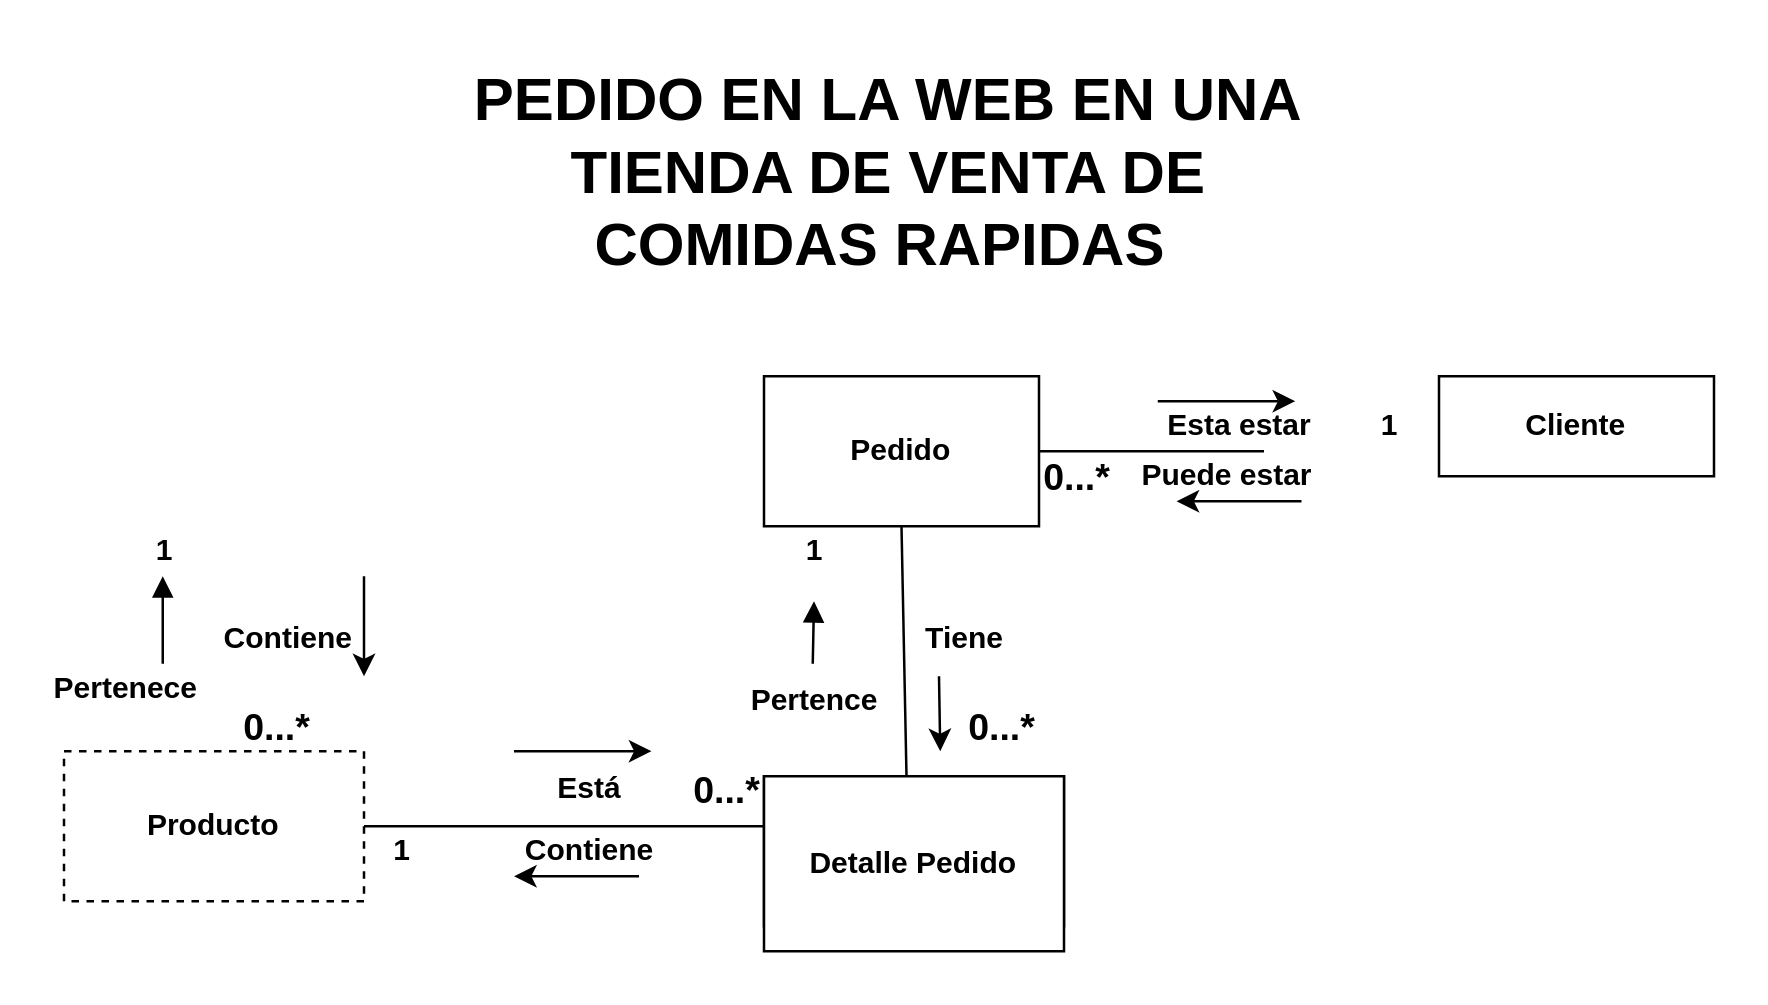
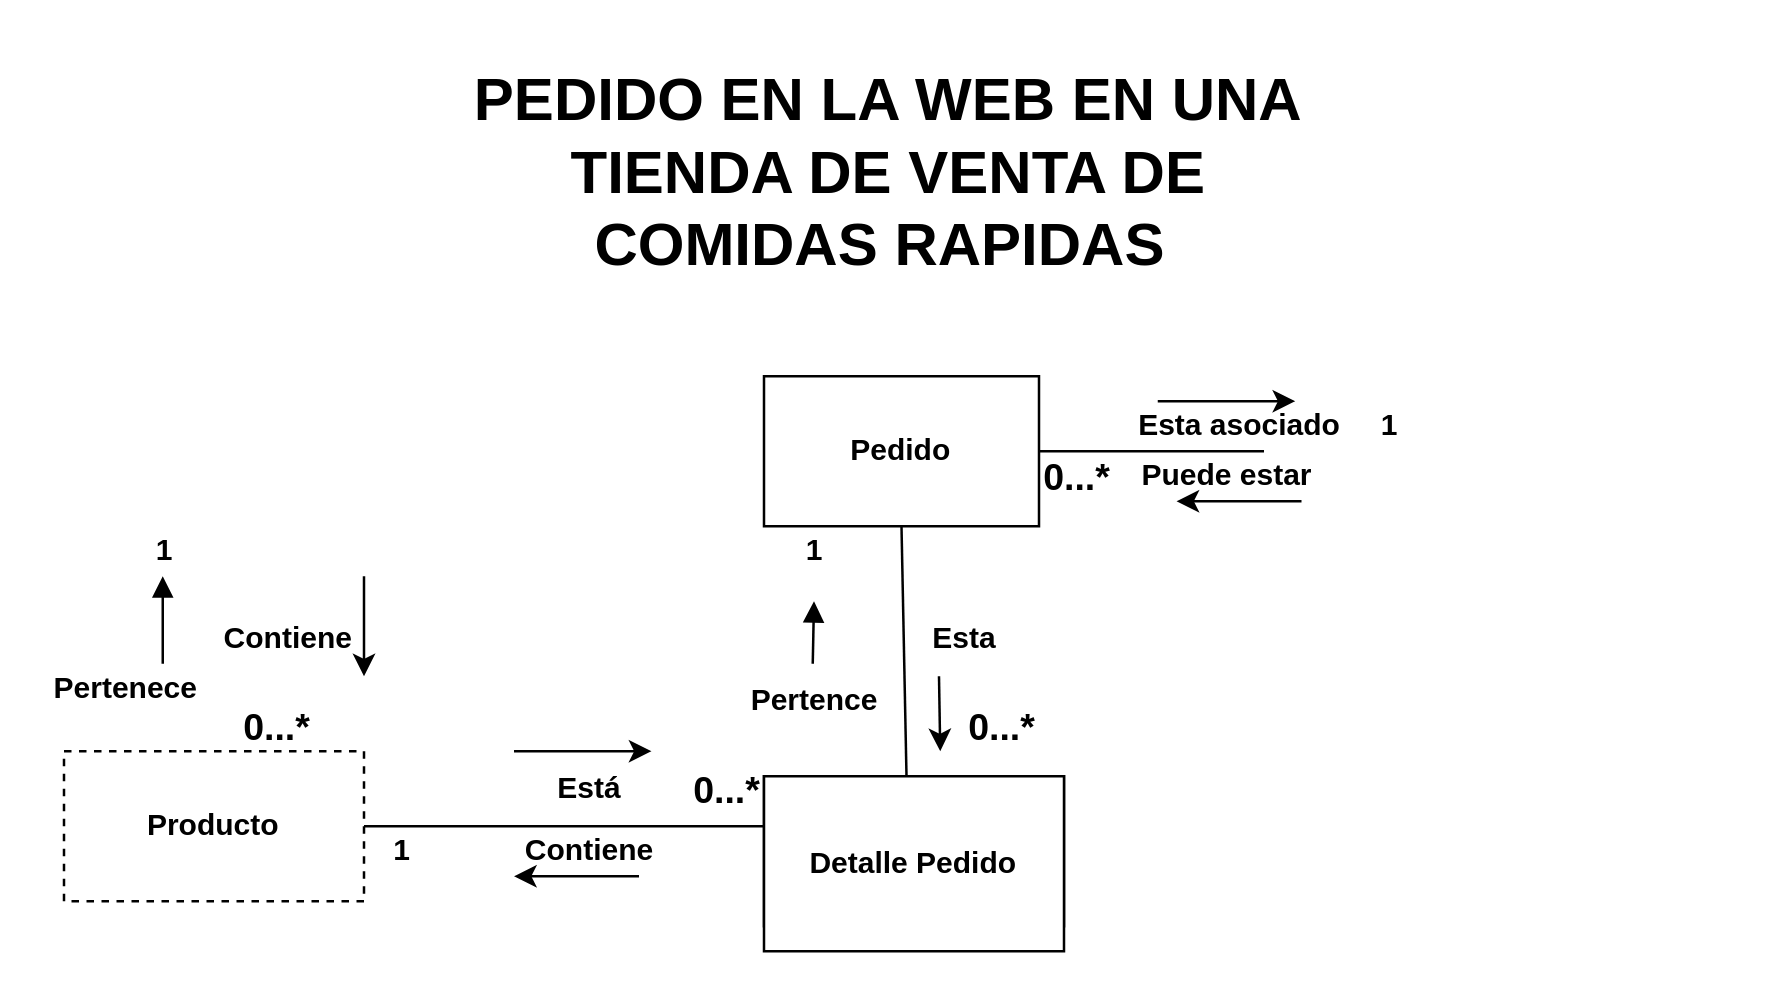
  <mxCell id="0" />
  <mxCell id="1" parent="0" />
  <mxCell id="2" style="edgeStyle=none;rounded=0;orthogonalLoop=1;jettySize=auto;html=1;exitX=1;exitY=0.5;exitDx=0;exitDy=0;endArrow=none;endFill=0;" parent="1" source="3" edge="1"><mxGeometry relative="1" as="geometry"><mxPoint x="305" y="330" as="targetPoint" /></mxGeometry></mxCell>
  <mxCell id="3" value="Producto" style="rounded=0;whiteSpace=wrap;html=1;fontStyle=1;dashed=1;" parent="1" vertex="1"><mxGeometry x="25" y="300" width="120" height="60" as="geometry" /></mxCell>
  <mxCell id="4" value="Pertenece" style="text;html=1;align=center;verticalAlign=middle;whiteSpace=wrap;rounded=0;fontStyle=1" parent="1" vertex="1"><mxGeometry x="20" y="260" width="60" height="30" as="geometry" /></mxCell>
  <mxCell id="5" value="Contiene" style="text;html=1;align=center;verticalAlign=middle;whiteSpace=wrap;rounded=0;fontStyle=1" parent="1" vertex="1"><mxGeometry x="85" y="240" width="60" height="30" as="geometry" /></mxCell>
  <mxCell id="6" value="" style="endArrow=block;html=1;rounded=0;endFill=1;" parent="1" edge="1"><mxGeometry width="50" height="50" relative="1" as="geometry"><mxPoint x="64.5" y="265" as="sourcePoint" /><mxPoint x="64.5" y="230" as="targetPoint" /></mxGeometry></mxCell>
  <mxCell id="7" value="" style="endArrow=classic;html=1;rounded=0;" parent="1" edge="1"><mxGeometry width="50" height="50" relative="1" as="geometry"><mxPoint x="145" y="230" as="sourcePoint" /><mxPoint x="145" y="270" as="targetPoint" /></mxGeometry></mxCell>
  <mxCell id="8" style="edgeStyle=none;rounded=0;orthogonalLoop=1;jettySize=auto;html=1;exitX=0.5;exitY=1;exitDx=0;exitDy=0;endArrow=none;endFill=0;" parent="1" source="9" edge="1"><mxGeometry relative="1" as="geometry"><mxPoint x="362" y="310" as="targetPoint" /></mxGeometry></mxCell>
  <mxCell id="9" value="Pedido" style="rounded=0;whiteSpace=wrap;html=1;fontStyle=1" parent="1" vertex="1"><mxGeometry x="305" y="150" width="110" height="60" as="geometry" /></mxCell>
  <mxCell id="10" value="Detalle Presupuesto" style="rounded=0;whiteSpace=wrap;html=1;" parent="1" vertex="1"><mxGeometry x="305" y="310" width="120" height="60" as="geometry" /></mxCell>
  <mxCell id="11" value="Detalle Pedido" style="rounded=0;whiteSpace=wrap;html=1;fontStyle=1" parent="1" vertex="1"><mxGeometry x="305" y="310" width="120" height="70" as="geometry" /></mxCell>
- <mxCell id="12" value="Cliente" style="rounded=0;whiteSpace=wrap;html=1;fontStyle=1" parent="1" vertex="1"><mxGeometry x="575" y="150" width="110" height="40" as="geometry" /></mxCell>
  <mxCell id="13" style="edgeStyle=none;rounded=0;orthogonalLoop=1;jettySize=auto;html=1;exitX=1;exitY=0.5;exitDx=0;exitDy=0;entryX=0;entryY=0.75;entryDx=0;entryDy=0;endArrow=none;endFill=0;" parent="1" edge="1"><mxGeometry relative="1" as="geometry"><mxPoint x="415" y="180" as="sourcePoint" /><mxPoint x="505" y="180" as="targetPoint" /></mxGeometry></mxCell>
- <mxCell id="14" value="Esta estar" style="text;strokeColor=none;fillColor=none;html=1;fontSize=12;fontStyle=1;verticalAlign=middle;align=center;" parent="1" vertex="1"><mxGeometry x="445" y="150" width="100" height="40" as="geometry" /></mxCell>
+ <mxCell id="14" value="Esta asociado" style="text;strokeColor=none;fillColor=none;html=1;fontSize=12;fontStyle=1;verticalAlign=middle;align=center;" parent="1" vertex="1"><mxGeometry x="445" y="150" width="100" height="40" as="geometry" /></mxCell>
  <mxCell id="15" value="Puede estar" style="text;strokeColor=none;fillColor=none;html=1;fontSize=12;fontStyle=1;verticalAlign=middle;align=center;" parent="1" vertex="1"><mxGeometry x="440" y="170" width="100" height="40" as="geometry" /></mxCell>
  <mxCell id="16" value="1" style="text;strokeColor=none;fillColor=none;html=1;fontSize=12;fontStyle=1;verticalAlign=middle;align=center;" parent="1" vertex="1"><mxGeometry x="540" y="160" width="30" height="20" as="geometry" /></mxCell>
  <mxCell id="17" value="" style="endArrow=classic;html=1;rounded=0;fontSize=12;" parent="1" edge="1"><mxGeometry width="50" height="50" relative="1" as="geometry"><mxPoint x="462.5" y="160" as="sourcePoint" /><mxPoint x="517.5" y="160" as="targetPoint" /><Array as="points"><mxPoint x="462.5" y="160" /></Array></mxGeometry></mxCell>
  <mxCell id="18" value="" style="endArrow=classic;html=1;rounded=0;fontSize=12;" parent="1" edge="1"><mxGeometry width="50" height="50" relative="1" as="geometry"><mxPoint x="520" y="200" as="sourcePoint" /><mxPoint x="470" y="200" as="targetPoint" /></mxGeometry></mxCell>
  <mxCell id="19" value="0...*" style="text;strokeColor=none;fillColor=none;html=1;fontSize=15;fontStyle=1;verticalAlign=middle;align=center;" parent="1" vertex="1"><mxGeometry x="415" y="180" width="30" height="20" as="geometry" /></mxCell>
  <mxCell id="20" value="1" style="text;strokeColor=none;fillColor=none;html=1;fontSize=12;fontStyle=1;verticalAlign=middle;align=center;" parent="1" vertex="1"><mxGeometry x="50" y="210" width="30" height="20" as="geometry" /></mxCell>
  <mxCell id="21" value="0...*" style="text;strokeColor=none;fillColor=none;html=1;fontSize=15;fontStyle=1;verticalAlign=middle;align=center;" parent="1" vertex="1"><mxGeometry x="95" y="280" width="30" height="20" as="geometry" /></mxCell>
  <mxCell id="22" value="Pertence" style="text;strokeColor=none;fillColor=none;html=1;fontSize=12;fontStyle=1;verticalAlign=middle;align=center;" parent="1" vertex="1"><mxGeometry x="275" y="260" width="100" height="40" as="geometry" /></mxCell>
- <mxCell id="23" value="Tiene" style="text;strokeColor=none;fillColor=none;html=1;fontSize=12;fontStyle=1;verticalAlign=middle;align=center;" parent="1" vertex="1"><mxGeometry x="335" y="235" width="100" height="40" as="geometry" /></mxCell>
+ <mxCell id="23" value="Esta" style="text;strokeColor=none;fillColor=none;html=1;fontSize=12;fontStyle=1;verticalAlign=middle;align=center;" parent="1" vertex="1"><mxGeometry x="335" y="235" width="100" height="40" as="geometry" /></mxCell>
  <mxCell id="24" value="" style="endArrow=classic;html=1;rounded=0;" parent="1" edge="1"><mxGeometry width="50" height="50" relative="1" as="geometry"><mxPoint x="375" y="270" as="sourcePoint" /><mxPoint x="375.5" y="300" as="targetPoint" /></mxGeometry></mxCell>
  <mxCell id="25" value="" style="endArrow=block;html=1;rounded=0;endFill=1;" parent="1" edge="1"><mxGeometry width="50" height="50" relative="1" as="geometry"><mxPoint x="324.5" y="265" as="sourcePoint" /><mxPoint x="325" y="240" as="targetPoint" /></mxGeometry></mxCell>
  <mxCell id="26" value="1" style="text;strokeColor=none;fillColor=none;html=1;fontSize=12;fontStyle=1;verticalAlign=middle;align=center;" parent="1" vertex="1"><mxGeometry x="310" y="210" width="30" height="20" as="geometry" /></mxCell>
  <mxCell id="27" value="0...*" style="text;strokeColor=none;fillColor=none;html=1;fontSize=15;fontStyle=1;verticalAlign=middle;align=center;" parent="1" vertex="1"><mxGeometry x="385" y="280" width="30" height="20" as="geometry" /></mxCell>
  <mxCell id="28" value="Está" style="text;strokeColor=none;fillColor=none;html=1;fontSize=12;fontStyle=1;verticalAlign=middle;align=center;" parent="1" vertex="1"><mxGeometry x="185" y="295" width="100" height="40" as="geometry" /></mxCell>
  <mxCell id="29" value="Contiene" style="text;strokeColor=none;fillColor=none;html=1;fontSize=12;fontStyle=1;verticalAlign=middle;align=center;" parent="1" vertex="1"><mxGeometry x="185" y="320" width="100" height="40" as="geometry" /></mxCell>
  <mxCell id="30" value="" style="endArrow=classic;html=1;rounded=0;fontSize=12;" parent="1" edge="1"><mxGeometry width="50" height="50" relative="1" as="geometry"><mxPoint x="205" y="300" as="sourcePoint" /><mxPoint x="260" y="300" as="targetPoint" /><Array as="points"><mxPoint x="205" y="300" /></Array></mxGeometry></mxCell>
  <mxCell id="31" value="" style="endArrow=classic;html=1;rounded=0;fontSize=12;" parent="1" edge="1"><mxGeometry width="50" height="50" relative="1" as="geometry"><mxPoint x="255" y="350" as="sourcePoint" /><mxPoint x="205" y="350" as="targetPoint" /></mxGeometry></mxCell>
  <mxCell id="32" value="0...*" style="text;strokeColor=none;fillColor=none;html=1;fontSize=15;fontStyle=1;verticalAlign=middle;align=center;" parent="1" vertex="1"><mxGeometry x="275" y="305" width="30" height="20" as="geometry" /></mxCell>
  <mxCell id="33" value="1" style="text;strokeColor=none;fillColor=none;html=1;fontSize=12;fontStyle=1;verticalAlign=middle;align=center;" parent="1" vertex="1"><mxGeometry x="145" y="330" width="30" height="20" as="geometry" /></mxCell>
  <mxCell id="34" value="&lt;h1 style=&quot;&quot;&gt;PEDIDO EN LA WEB EN UNA TIENDA DE VENTA DE COMIDAS RAPIDAS&amp;nbsp;&lt;/h1&gt;" style="text;html=1;strokeColor=none;fillColor=none;spacing=5;spacingTop=-20;whiteSpace=wrap;overflow=hidden;rounded=0;align=center;" parent="1" vertex="1"><mxGeometry x="170" width="370" height="120" as="geometry" y="20" /></mxCell>
